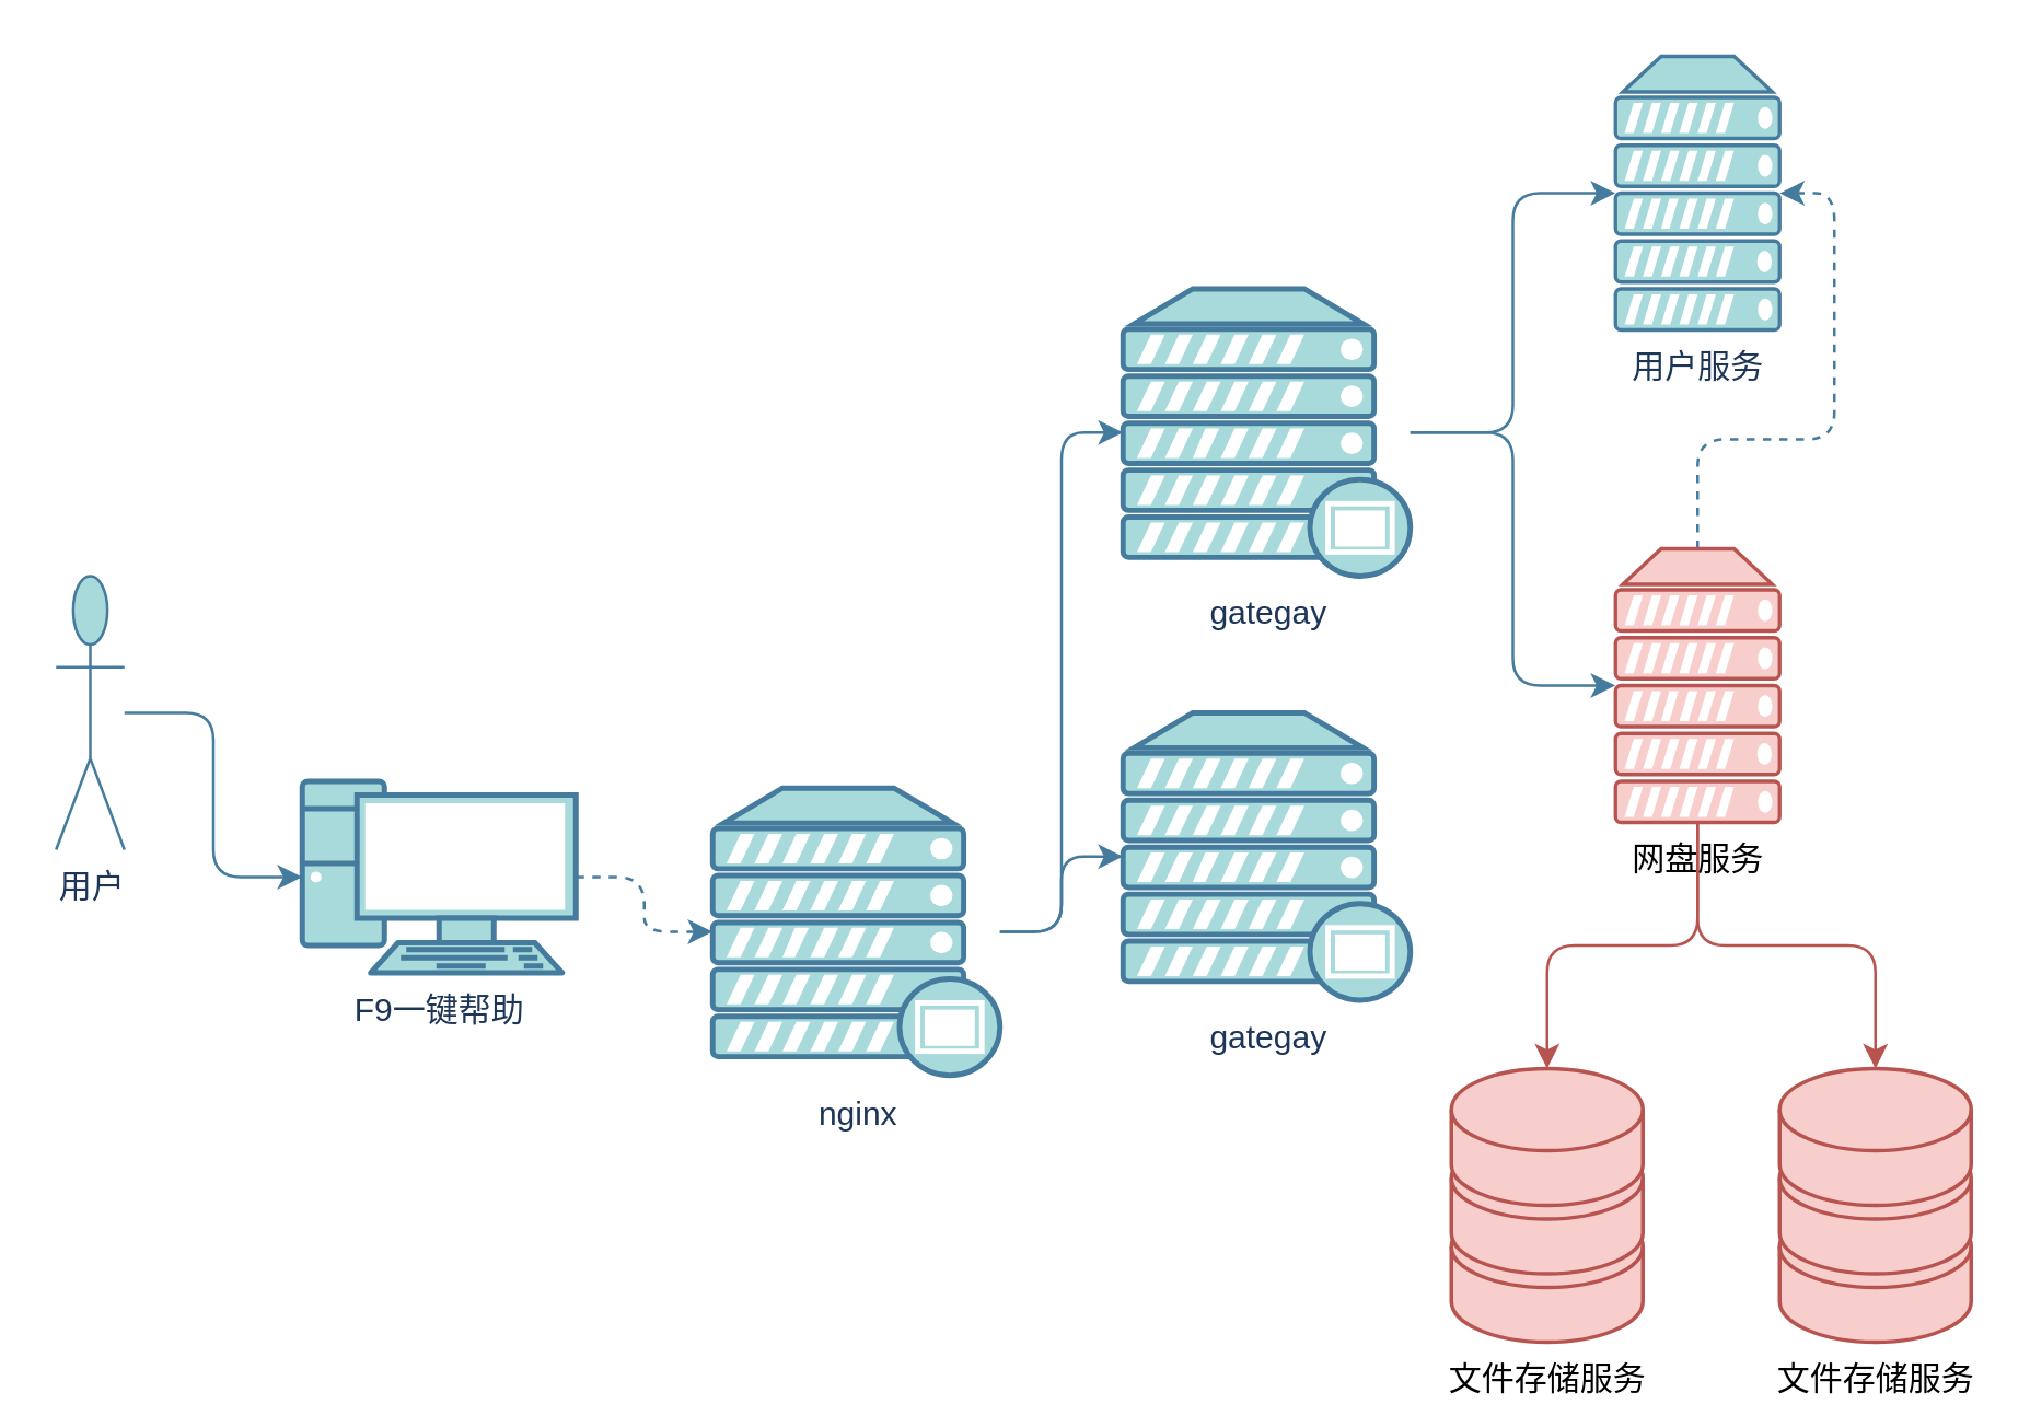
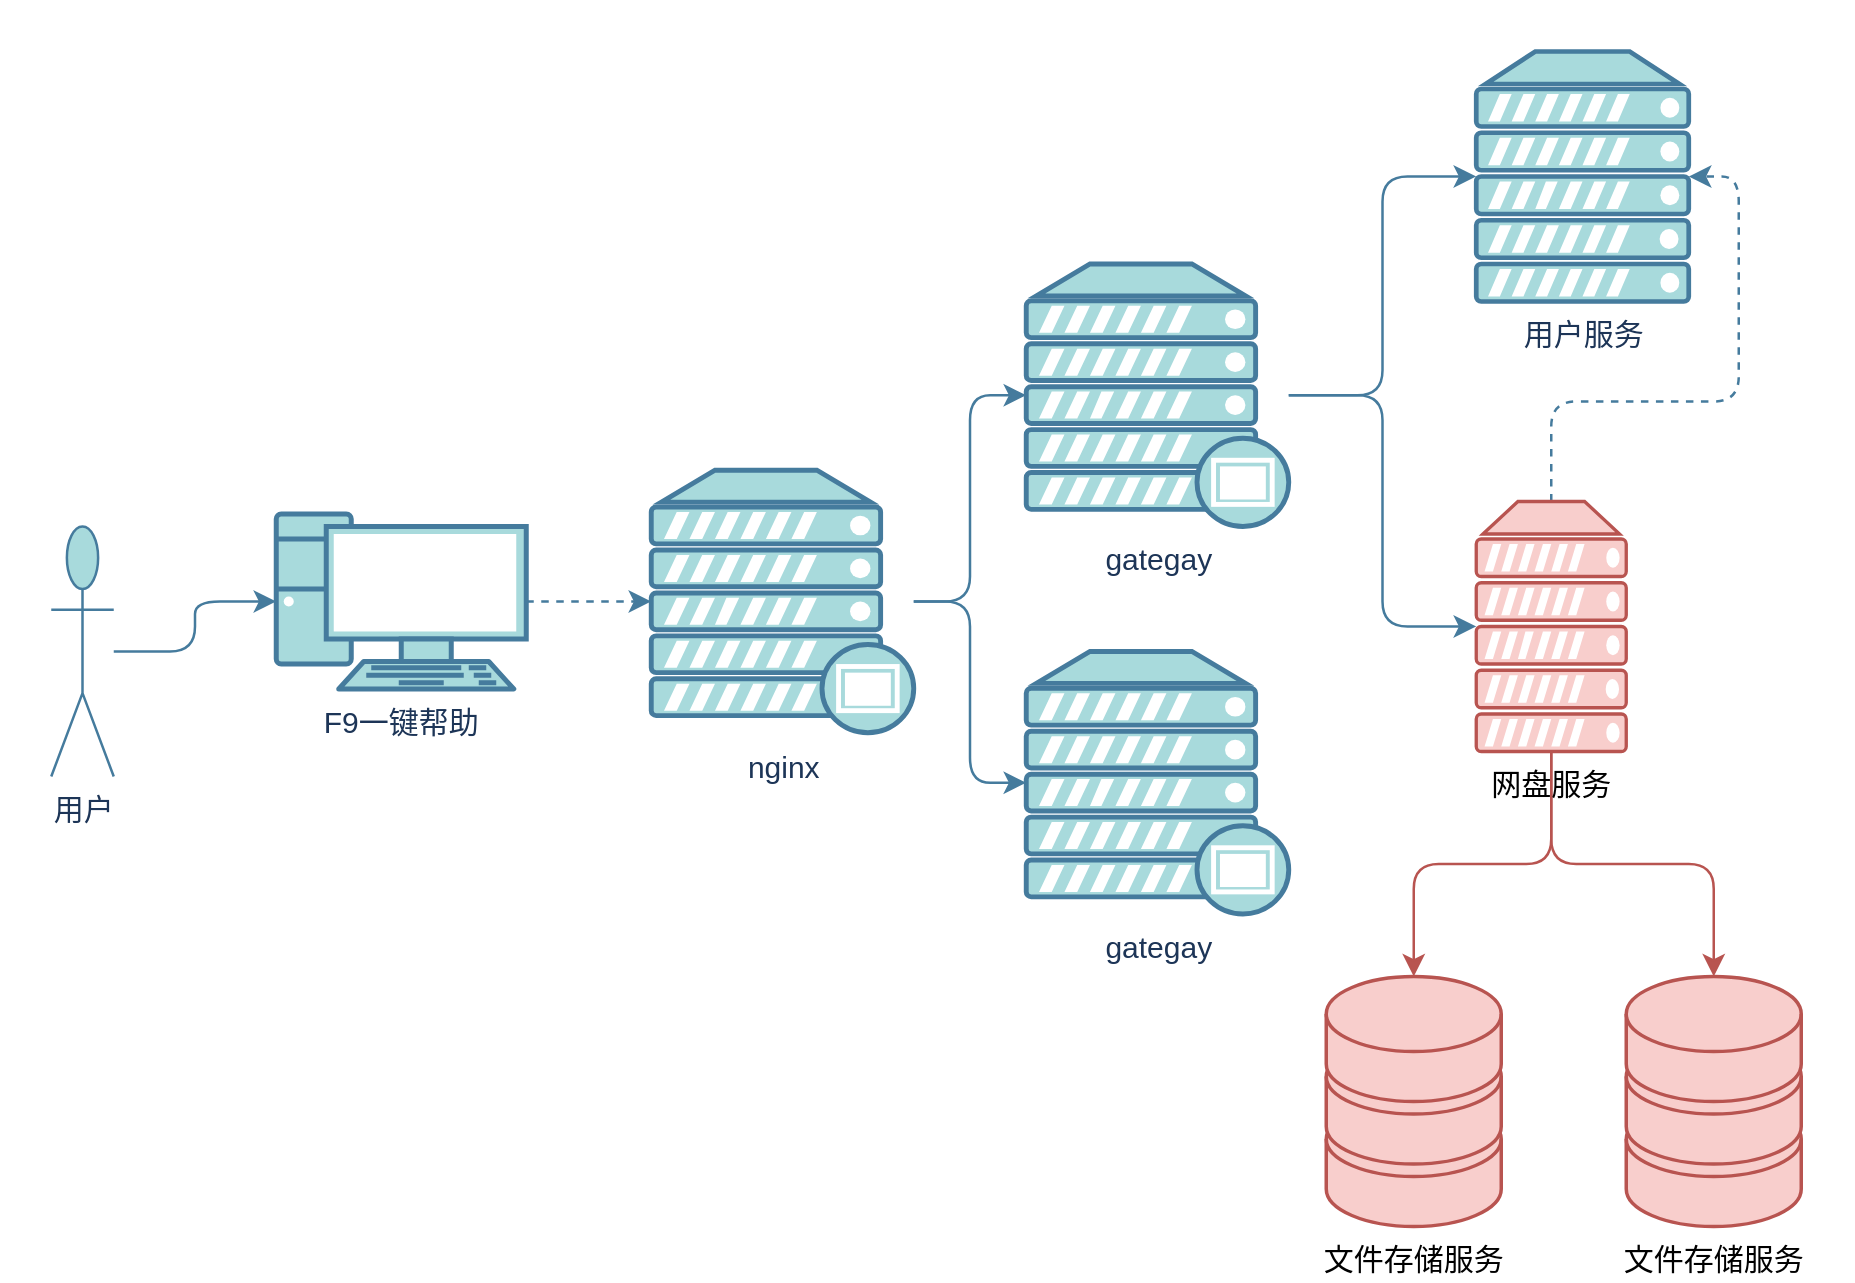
  <mxCell id="0" />
  <mxCell id="1" parent="0" />
  <mxCell id="2" style="edgeStyle=orthogonalEdgeStyle;rounded=1;orthogonalLoop=1;jettySize=auto;html=1;labelBackgroundColor=none;strokeColor=#457B9D;fontColor=default;" edge="1" parent="1" source="3" target="5"><mxGeometry relative="1" as="geometry" /></mxCell>
  <mxCell id="3" value="用户" style="shape=umlActor;verticalLabelPosition=bottom;verticalAlign=top;html=1;outlineConnect=0;rounded=1;labelBackgroundColor=none;fillColor=#A8DADC;strokeColor=#457B9D;fontColor=#1D3557;" vertex="1" parent="1"><mxGeometry x="20" y="210" width="25" height="100" as="geometry" /></mxCell>
  <mxCell id="4" style="edgeStyle=orthogonalEdgeStyle;rounded=1;orthogonalLoop=1;jettySize=auto;html=1;entryX=0;entryY=0.5;entryDx=0;entryDy=0;entryPerimeter=0;labelBackgroundColor=none;strokeColor=#457B9D;fontColor=default;dashed=1;" edge="1" parent="1" source="5" target="8"><mxGeometry relative="1" as="geometry" /></mxCell>
- <mxCell id="5" value="F9一键帮助" style="fontColor=#1D3557;verticalAlign=top;verticalLabelPosition=bottom;labelPosition=center;align=center;html=1;outlineConnect=0;fillColor=#A8DADC;strokeColor=#457B9D;gradientDirection=north;strokeWidth=2;shape=mxgraph.networks.pc;rounded=1;labelBackgroundColor=none;" vertex="1" parent="1"><mxGeometry x="110" y="285" width="100" height="70" as="geometry" /></mxCell>
+ <mxCell id="5" value="F9一键帮助" style="fontColor=#1D3557;verticalAlign=top;verticalLabelPosition=bottom;labelPosition=center;align=center;html=1;outlineConnect=0;fillColor=#A8DADC;strokeColor=#457B9D;gradientDirection=north;strokeWidth=2;shape=mxgraph.networks.pc;rounded=1;labelBackgroundColor=none;" vertex="1" parent="1"><mxGeometry x="110" y="205" width="100" height="70" as="geometry" /></mxCell>
  <mxCell id="6" style="edgeStyle=orthogonalEdgeStyle;rounded=1;orthogonalLoop=1;jettySize=auto;html=1;entryX=0;entryY=0.5;entryDx=0;entryDy=0;entryPerimeter=0;labelBackgroundColor=none;strokeColor=#457B9D;fontColor=default;" edge="1" parent="1" source="8" target="11"><mxGeometry relative="1" as="geometry" /></mxCell>
  <mxCell id="7" style="edgeStyle=orthogonalEdgeStyle;rounded=1;orthogonalLoop=1;jettySize=auto;html=1;strokeColor=#457B9D;fontColor=#1D3557;fillColor=#A8DADC;" edge="1" parent="1" source="8" target="19"><mxGeometry relative="1" as="geometry" /></mxCell>
- <mxCell id="8" value="nginx" style="fontColor=#1D3557;verticalAlign=top;verticalLabelPosition=bottom;labelPosition=center;align=center;html=1;outlineConnect=0;fillColor=#A8DADC;strokeColor=#457B9D;gradientDirection=north;strokeWidth=2;shape=mxgraph.networks.proxy_server;rounded=1;labelBackgroundColor=none;" vertex="1" parent="1"><mxGeometry x="260" y="287.5" width="105" height="105" as="geometry" /></mxCell>
+ <mxCell id="8" value="nginx" style="fontColor=#1D3557;verticalAlign=top;verticalLabelPosition=bottom;labelPosition=center;align=center;html=1;outlineConnect=0;fillColor=#A8DADC;strokeColor=#457B9D;gradientDirection=north;strokeWidth=2;shape=mxgraph.networks.proxy_server;rounded=1;labelBackgroundColor=none;" vertex="1" parent="1"><mxGeometry x="260" y="187.5" width="105" height="105" as="geometry" /></mxCell>
  <mxCell id="9" style="edgeStyle=orthogonalEdgeStyle;rounded=1;orthogonalLoop=1;jettySize=auto;html=1;entryX=0;entryY=0.5;entryDx=0;entryDy=0;entryPerimeter=0;strokeColor=#457B9D;fontColor=#1D3557;fillColor=#A8DADC;" edge="1" parent="1" source="11" target="16"><mxGeometry relative="1" as="geometry" /></mxCell>
  <mxCell id="10" style="edgeStyle=orthogonalEdgeStyle;rounded=1;orthogonalLoop=1;jettySize=auto;html=1;entryX=0;entryY=0.5;entryDx=0;entryDy=0;entryPerimeter=0;strokeColor=#457B9D;fontColor=#1D3557;fillColor=#A8DADC;" edge="1" parent="1" source="11" target="12"><mxGeometry relative="1" as="geometry" /></mxCell>
  <mxCell id="11" value="gategay" style="fontColor=#1D3557;verticalAlign=top;verticalLabelPosition=bottom;labelPosition=center;align=center;html=1;outlineConnect=0;fillColor=#A8DADC;strokeColor=#457B9D;gradientDirection=north;strokeWidth=2;shape=mxgraph.networks.proxy_server;rounded=1;labelBackgroundColor=none;" vertex="1" parent="1"><mxGeometry x="410" y="105" width="105" height="105" as="geometry" /></mxCell>
- <mxCell id="12" value="用户服务" style="fontColor=#1D3557;verticalAlign=top;verticalLabelPosition=bottom;labelPosition=center;align=center;html=1;outlineConnect=0;fillColor=#A8DADC;strokeColor=#457B9D;gradientDirection=north;strokeWidth=2;shape=mxgraph.networks.server;rounded=1;labelBackgroundColor=none;" vertex="1" parent="1"><mxGeometry x="590" y="20" width="60" height="100" as="geometry" /></mxCell>
+ <mxCell id="12" value="用户服务" style="fontColor=#1D3557;verticalAlign=top;verticalLabelPosition=bottom;labelPosition=center;align=center;html=1;outlineConnect=0;fillColor=#A8DADC;strokeColor=#457B9D;gradientDirection=north;strokeWidth=2;shape=mxgraph.networks.server;rounded=1;labelBackgroundColor=none;" vertex="1" parent="1"><mxGeometry x="590" y="20" width="85" height="100" as="geometry" /></mxCell>
  <mxCell id="13" style="edgeStyle=orthogonalEdgeStyle;rounded=1;orthogonalLoop=1;jettySize=auto;html=1;entryX=1;entryY=0.5;entryDx=0;entryDy=0;entryPerimeter=0;labelBackgroundColor=none;strokeColor=#457B9D;fontColor=default;dashed=1;" edge="1" parent="1" source="16" target="12"><mxGeometry relative="1" as="geometry" /></mxCell>
  <mxCell id="14" style="edgeStyle=orthogonalEdgeStyle;rounded=1;orthogonalLoop=1;jettySize=auto;html=1;labelBackgroundColor=none;strokeColor=#b85450;fontColor=default;fillColor=#f8cecc;" edge="1" parent="1" source="16" target="17"><mxGeometry relative="1" as="geometry" /></mxCell>
  <mxCell id="15" style="edgeStyle=orthogonalEdgeStyle;rounded=1;orthogonalLoop=1;jettySize=auto;html=1;labelBackgroundColor=none;strokeColor=#b85450;fontColor=default;fillColor=#f8cecc;" edge="1" parent="1" source="16" target="18"><mxGeometry relative="1" as="geometry" /></mxCell>
  <mxCell id="16" value="网盘服务" style="verticalAlign=top;verticalLabelPosition=bottom;labelPosition=center;align=center;html=1;outlineConnect=0;fillColor=#f8cecc;strokeColor=#b85450;gradientDirection=north;strokeWidth=2;shape=mxgraph.networks.server;rounded=1;labelBackgroundColor=none;" vertex="1" parent="1"><mxGeometry x="590" y="200" width="60" height="100" as="geometry" /></mxCell>
  <mxCell id="17" value="文件存储服务" style="verticalAlign=top;verticalLabelPosition=bottom;labelPosition=center;align=center;html=1;outlineConnect=0;fillColor=#f8cecc;strokeColor=#b85450;gradientDirection=north;strokeWidth=2;shape=mxgraph.networks.storage;rounded=1;labelBackgroundColor=none;" vertex="1" parent="1"><mxGeometry x="530" y="390" width="70" height="100" as="geometry" /></mxCell>
  <mxCell id="18" value="文件存储服务" style="verticalAlign=top;verticalLabelPosition=bottom;labelPosition=center;align=center;html=1;outlineConnect=0;fillColor=#f8cecc;strokeColor=#b85450;gradientDirection=north;strokeWidth=2;shape=mxgraph.networks.storage;rounded=1;labelBackgroundColor=none;" vertex="1" parent="1"><mxGeometry x="650" y="390" width="70" height="100" as="geometry" /></mxCell>
  <mxCell id="19" value="gategay" style="fontColor=#1D3557;verticalAlign=top;verticalLabelPosition=bottom;labelPosition=center;align=center;html=1;outlineConnect=0;fillColor=#A8DADC;strokeColor=#457B9D;gradientDirection=north;strokeWidth=2;shape=mxgraph.networks.proxy_server;rounded=1;labelBackgroundColor=none;" vertex="1" parent="1"><mxGeometry x="410" y="260" width="105" height="105" as="geometry" /></mxCell>
